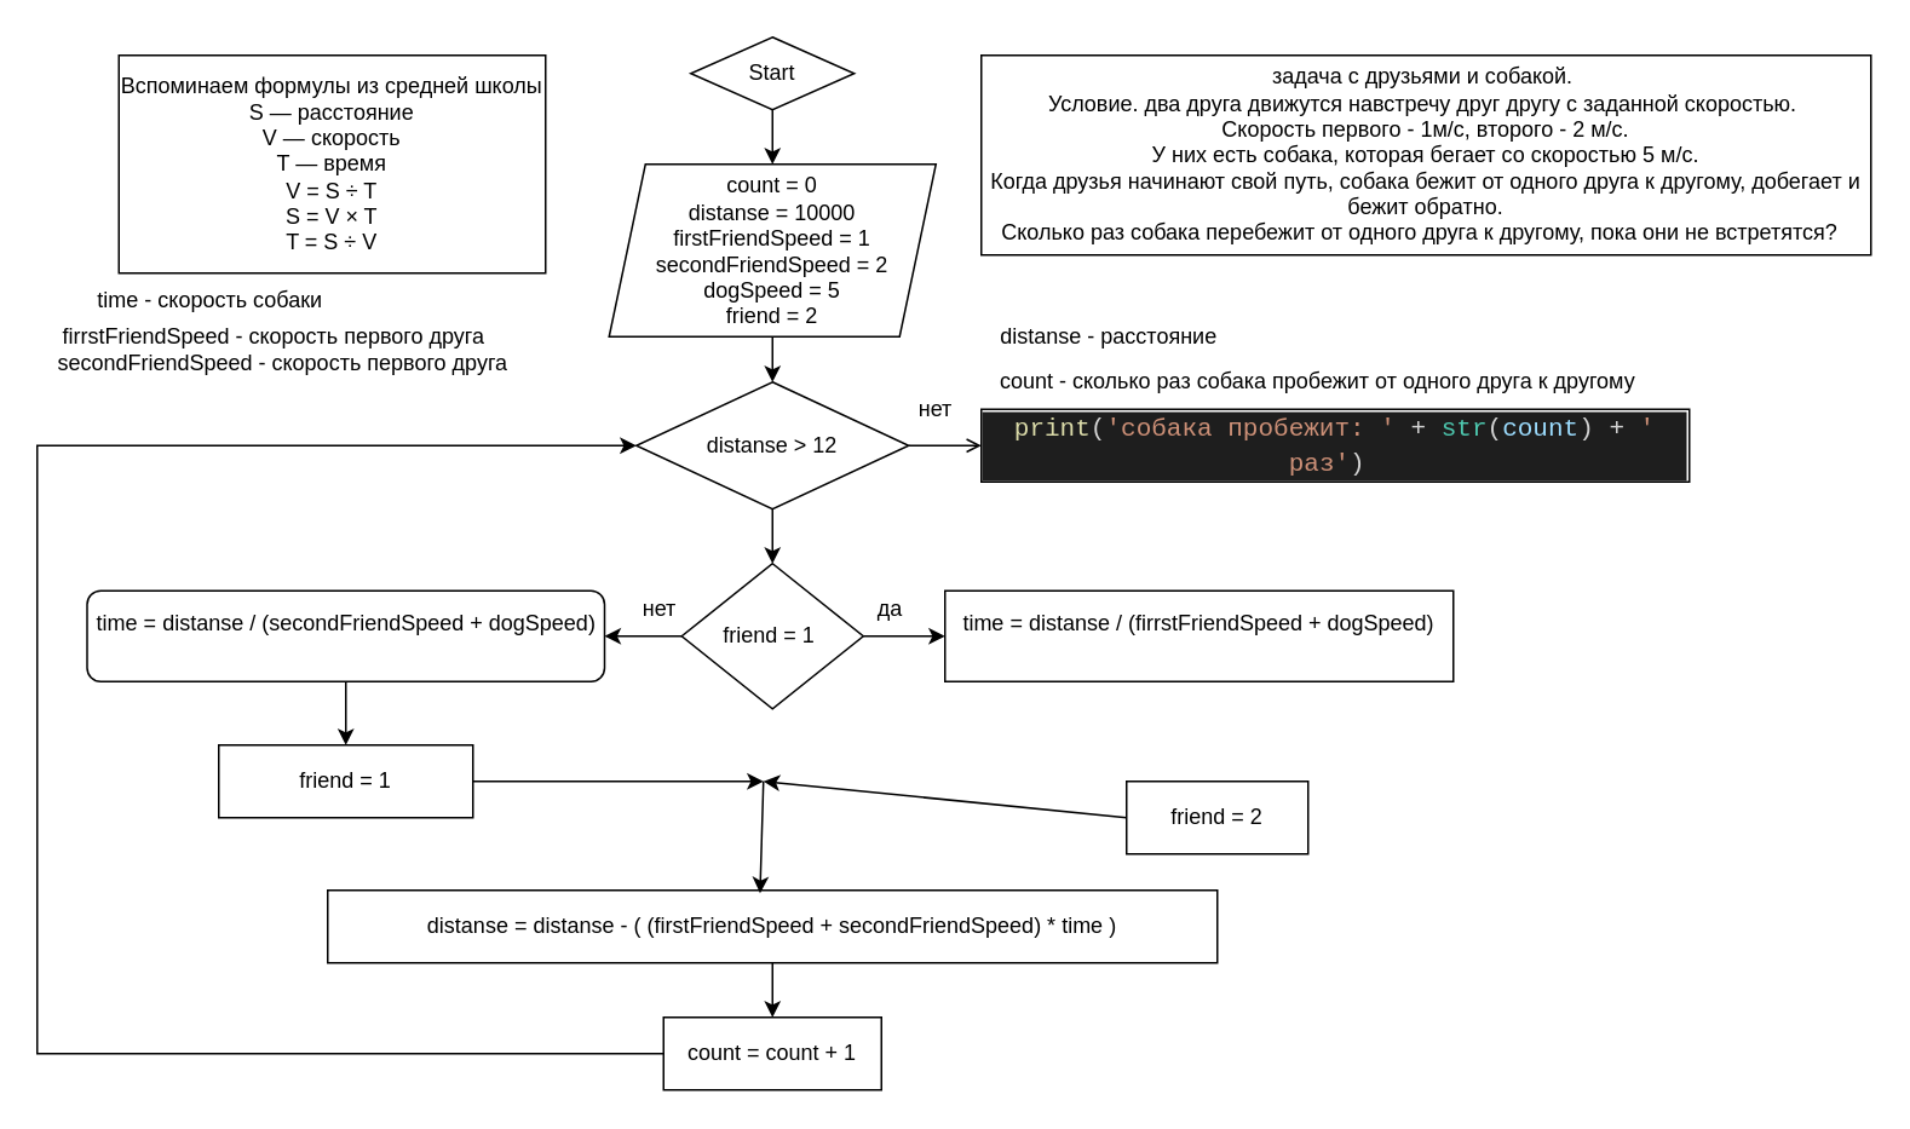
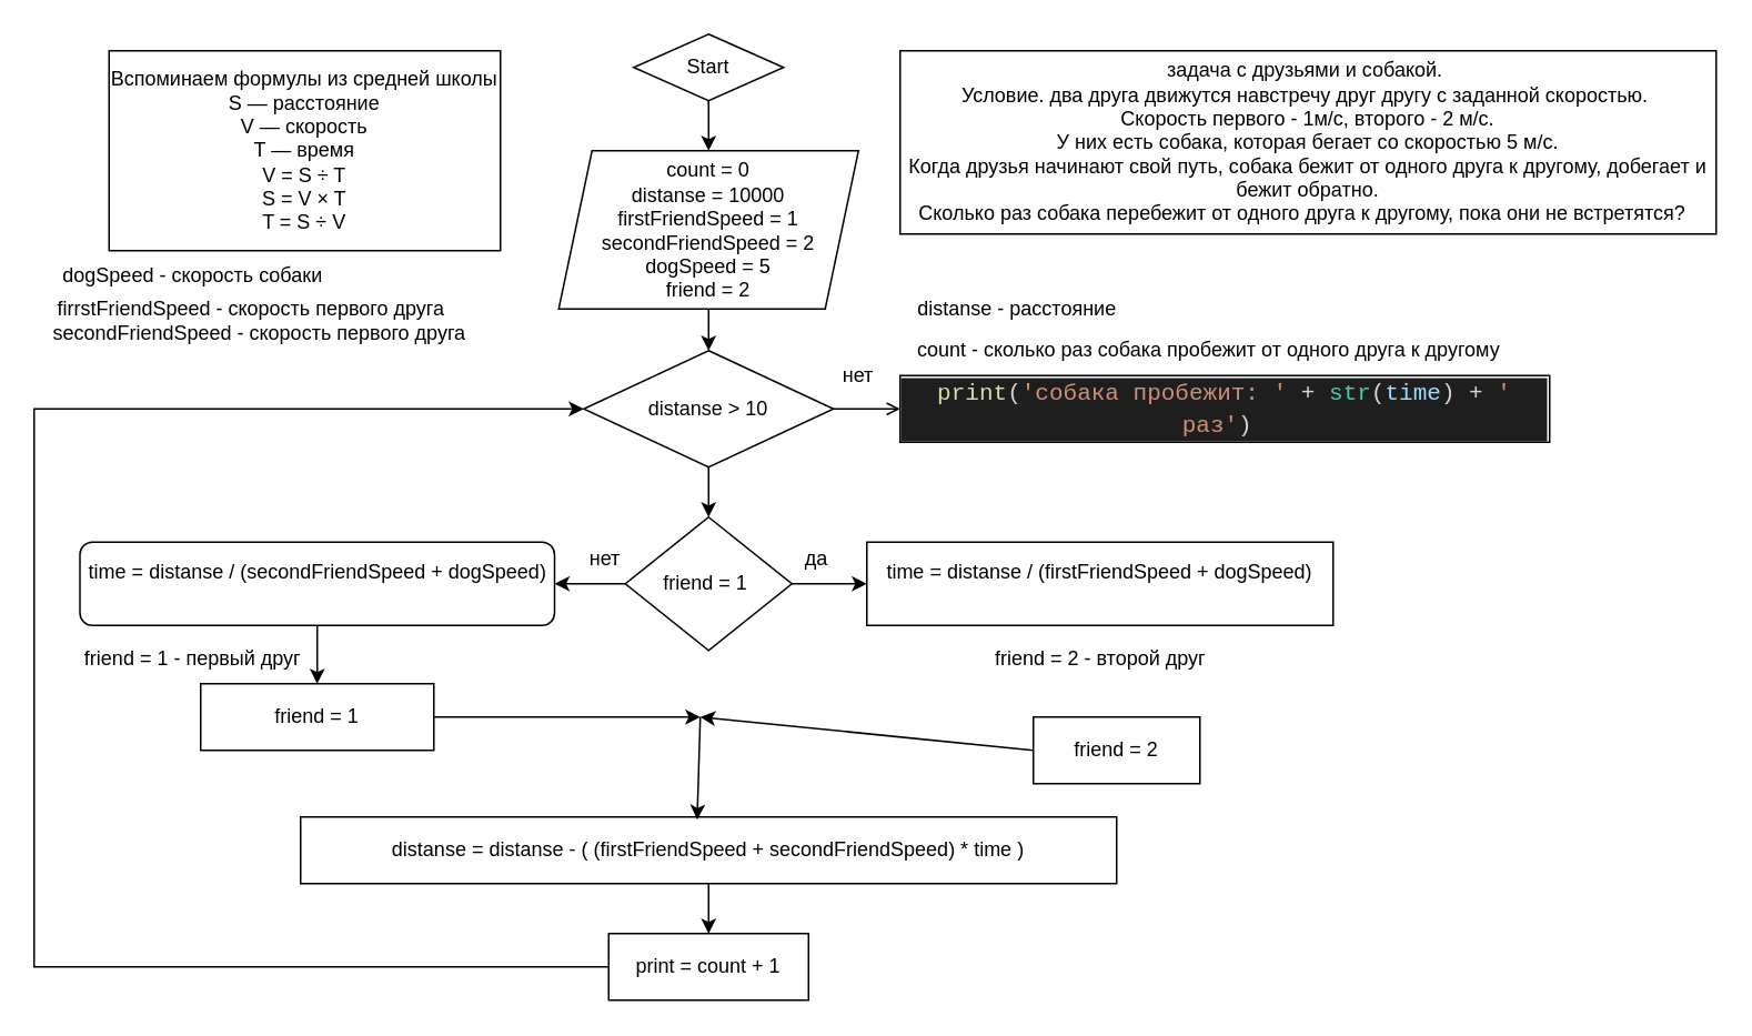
  <mxCell id="0" />
  <mxCell id="1" parent="0" />
  <mxCell id="2" value="Start" style="rhombus;whiteSpace=wrap;html=1;" parent="1" vertex="1"><mxGeometry x="380" y="20" width="90" height="40" as="geometry" /></mxCell>
- <mxCell id="3" value="distanse &amp;gt; 12" style="rhombus;whiteSpace=wrap;html=1;" parent="1" vertex="1"><mxGeometry x="350" y="210" width="150" height="70" as="geometry" /></mxCell>
+ <mxCell id="3" value="distanse &amp;gt; 10" style="rhombus;whiteSpace=wrap;html=1;" parent="1" vertex="1"><mxGeometry x="350" y="210" width="150" height="70" as="geometry" /></mxCell>
  <mxCell id="4" value="friend = 1&amp;nbsp;" style="rhombus;whiteSpace=wrap;html=1;" parent="1" vertex="1"><mxGeometry x="375" y="310" width="100" height="80" as="geometry" /></mxCell>
- <mxCell id="5" value="&lt;div style=&quot;color: rgb(212 , 212 , 212) ; background-color: rgb(30 , 30 , 30) ; font-family: &amp;#34;consolas&amp;#34; , &amp;#34;courier new&amp;#34; , monospace ; font-size: 14px ; line-height: 19px&quot;&gt;&lt;span style=&quot;color: #dcdcaa&quot;&gt;print&lt;/span&gt;(&lt;span style=&quot;color: #ce9178&quot;&gt;'собака пробежит: '&lt;/span&gt; + &lt;span style=&quot;color: #4ec9b0&quot;&gt;str&lt;/span&gt;(&lt;span style=&quot;color: #9cdcfe&quot;&gt;count&lt;/span&gt;) + &lt;span style=&quot;color: #ce9178&quot;&gt;' раз'&lt;/span&gt;)&amp;nbsp;&lt;/div&gt;" style="rounded=0;whiteSpace=wrap;html=1;" parent="1" vertex="1"><mxGeometry x="540" y="225" width="390" height="40" as="geometry" /></mxCell>
- <mxCell id="6" value="time = distanse / (firrstFriendSpeed + dogSpeed)&lt;br&gt;&amp;nbsp;" style="rounded=0;whiteSpace=wrap;html=1;" parent="1" vertex="1"><mxGeometry x="520" y="325" width="280" height="50" as="geometry" /></mxCell>
+ <mxCell id="5" value="&lt;div style=&quot;color: rgb(212 , 212 , 212) ; background-color: rgb(30 , 30 , 30) ; font-family: &amp;#34;consolas&amp;#34; , &amp;#34;courier new&amp;#34; , monospace ; font-size: 14px ; line-height: 19px&quot;&gt;&lt;span style=&quot;color: #dcdcaa&quot;&gt;print&lt;/span&gt;(&lt;span style=&quot;color: #ce9178&quot;&gt;'собака пробежит: '&lt;/span&gt; + &lt;span style=&quot;color: #4ec9b0&quot;&gt;str&lt;/span&gt;(&lt;span style=&quot;color: #9cdcfe&quot;&gt;time&lt;/span&gt;) + &lt;span style=&quot;color: #ce9178&quot;&gt;' раз'&lt;/span&gt;)&amp;nbsp;&lt;/div&gt;" style="rounded=0;whiteSpace=wrap;html=1;" parent="1" vertex="1"><mxGeometry x="540" y="225" width="390" height="40" as="geometry" /></mxCell>
+ <mxCell id="6" value="time = distanse / (firstFriendSpeed + dogSpeed)&lt;br&gt;&amp;nbsp;" style="rounded=0;whiteSpace=wrap;html=1;" parent="1" vertex="1"><mxGeometry x="520" y="325" width="280" height="50" as="geometry" /></mxCell>
  <mxCell id="7" value="time = distanse / (secondFriendSpeed&amp;nbsp;+ dogSpeed)&lt;br&gt;&amp;nbsp;" style="whiteSpace=wrap;html=1;rounded=1;" parent="1" vertex="1"><mxGeometry x="47.5" y="325" width="285" height="50" as="geometry" /></mxCell>
  <mxCell id="8" value="friend = 1" style="rounded=0;whiteSpace=wrap;html=1;" parent="1" vertex="1"><mxGeometry x="120" y="410" width="140" height="40" as="geometry" /></mxCell>
  <mxCell id="9" value="friend = 2" style="rounded=0;whiteSpace=wrap;html=1;" parent="1" vertex="1"><mxGeometry x="620" y="430" width="100" height="40" as="geometry" /></mxCell>
  <mxCell id="10" value="distanse = distanse - ( (firstFriendSpeed&amp;nbsp;+ secondFriendSpeed) * time )" style="rounded=0;whiteSpace=wrap;html=1;" parent="1" vertex="1"><mxGeometry x="180" y="490" width="490" height="40" as="geometry" /></mxCell>
- <mxCell id="11" value="count = count + 1" style="rounded=0;whiteSpace=wrap;html=1;" parent="1" vertex="1"><mxGeometry x="365" y="560" width="120" height="40" as="geometry" /></mxCell>
+ <mxCell id="11" value="print = count + 1" style="rounded=0;whiteSpace=wrap;html=1;" parent="1" vertex="1"><mxGeometry x="365" y="560" width="120" height="40" as="geometry" /></mxCell>
  <mxCell id="12" value="count = 0&lt;br&gt;distanse = 10000&lt;br&gt;firstFriendSpeed = 1&lt;br&gt;secondFriendSpeed = 2&lt;br&gt;dogSpeed = 5&lt;br&gt;friend = 2" style="shape=parallelogram;perimeter=parallelogramPerimeter;whiteSpace=wrap;html=1;fixedSize=1;" parent="1" vertex="1"><mxGeometry x="335" y="90" width="180" height="95" as="geometry" /></mxCell>
  <mxCell id="13" value="&lt;div&gt;Вспоминаем формулы из средней школы&lt;/div&gt;&lt;div&gt;S — расстояние&lt;/div&gt;&lt;div&gt;V — скорость&lt;/div&gt;&lt;div&gt;T — время&lt;/div&gt;&lt;div&gt;V = S ÷ T&lt;/div&gt;&lt;div&gt;S = V × T&lt;/div&gt;&lt;div&gt;T = S ÷ V&lt;/div&gt;" style="whiteSpace=wrap;html=1;" parent="1" vertex="1"><mxGeometry x="65" y="30" width="235" height="120" as="geometry" /></mxCell>
  <mxCell id="14" value="задача с друзьями и собакой.&amp;nbsp;&lt;br&gt;Условие. два друга движутся навстречу друг другу с заданной скоростью.&amp;nbsp;&lt;br&gt;Скорость первого - 1м/с, второго - 2 м/с. &lt;br&gt;У них есть собака, которая бегает со скоростью 5 м/с.&lt;br&gt;Когда друзья начинают свой путь, собака бежит от одного друга к другому, добегает и бежит обратно. &lt;br&gt;Сколько раз собака перебежит от одного друга к другому, пока они не встретятся?&amp;nbsp;&amp;nbsp;" style="rounded=0;whiteSpace=wrap;html=1;" parent="1" vertex="1"><mxGeometry x="540" y="30" width="490" height="110" as="geometry" /></mxCell>
  <mxCell id="15" value="" style="endArrow=classic;html=1;rounded=0;exitX=1;exitY=0.5;exitDx=0;exitDy=0;" parent="1" source="4" edge="1"><mxGeometry width="50" height="50" relative="1" as="geometry"><mxPoint x="400" y="310" as="sourcePoint" /><mxPoint x="520" y="350" as="targetPoint" /></mxGeometry></mxCell>
  <mxCell id="16" value="" style="endArrow=classic;html=1;rounded=0;exitX=0;exitY=0.5;exitDx=0;exitDy=0;entryX=1;entryY=0.5;entryDx=0;entryDy=0;" parent="1" source="4" target="7" edge="1"><mxGeometry width="50" height="50" relative="1" as="geometry"><mxPoint x="400" y="310" as="sourcePoint" /><mxPoint x="450" y="260" as="targetPoint" /></mxGeometry></mxCell>
  <mxCell id="17" value="" style="endArrow=classic;html=1;rounded=0;exitX=0.5;exitY=1;exitDx=0;exitDy=0;entryX=0.5;entryY=0;entryDx=0;entryDy=0;" parent="1" source="3" target="4" edge="1"><mxGeometry width="50" height="50" relative="1" as="geometry"><mxPoint x="400" y="310" as="sourcePoint" /><mxPoint x="450" y="260" as="targetPoint" /></mxGeometry></mxCell>
  <mxCell id="18" value="" style="endArrow=classic;html=1;rounded=0;exitX=0.5;exitY=1;exitDx=0;exitDy=0;entryX=0.5;entryY=0;entryDx=0;entryDy=0;" parent="1" source="12" target="3" edge="1"><mxGeometry width="50" height="50" relative="1" as="geometry"><mxPoint x="400" y="310" as="sourcePoint" /><mxPoint x="450" y="260" as="targetPoint" /></mxGeometry></mxCell>
  <mxCell id="19" value="" style="endArrow=classic;html=1;rounded=0;exitX=0.5;exitY=1;exitDx=0;exitDy=0;entryX=0.5;entryY=0;entryDx=0;entryDy=0;" parent="1" source="2" target="12" edge="1"><mxGeometry width="50" height="50" relative="1" as="geometry"><mxPoint x="400" y="310" as="sourcePoint" /><mxPoint x="450" y="260" as="targetPoint" /></mxGeometry></mxCell>
  <mxCell id="20" value="" style="endArrow=open;html=1;rounded=0;exitX=1;exitY=0.5;exitDx=0;exitDy=0;entryX=0;entryY=0.5;entryDx=0;entryDy=0;" parent="1" source="3" target="5" edge="1"><mxGeometry width="50" height="50" relative="1" as="geometry"><mxPoint x="400" y="310" as="sourcePoint" /><mxPoint x="450" y="260" as="targetPoint" /></mxGeometry></mxCell>
  <mxCell id="21" value="" style="endArrow=classic;html=1;rounded=0;exitX=0.5;exitY=1;exitDx=0;exitDy=0;entryX=0.5;entryY=0;entryDx=0;entryDy=0;" parent="1" source="7" target="8" edge="1"><mxGeometry width="50" height="50" relative="1" as="geometry"><mxPoint x="400" y="410" as="sourcePoint" /><mxPoint x="450" y="360" as="targetPoint" /></mxGeometry></mxCell>
  <mxCell id="22" value="" style="endArrow=classic;html=1;rounded=0;exitX=1;exitY=0.5;exitDx=0;exitDy=0;" parent="1" source="8" edge="1"><mxGeometry width="50" height="50" relative="1" as="geometry"><mxPoint x="400" y="410" as="sourcePoint" /><mxPoint x="420" y="430" as="targetPoint" /></mxGeometry></mxCell>
  <mxCell id="23" value="" style="endArrow=classic;html=1;rounded=0;exitX=0;exitY=0.5;exitDx=0;exitDy=0;" parent="1" source="9" edge="1"><mxGeometry width="50" height="50" relative="1" as="geometry"><mxPoint x="400" y="410" as="sourcePoint" /><mxPoint x="420" y="430" as="targetPoint" /></mxGeometry></mxCell>
  <mxCell id="24" value="" style="endArrow=classic;html=1;rounded=0;entryX=0.486;entryY=0.04;entryDx=0;entryDy=0;entryPerimeter=0;" parent="1" target="10" edge="1"><mxGeometry width="50" height="50" relative="1" as="geometry"><mxPoint x="420" y="430" as="sourcePoint" /><mxPoint x="450" y="360" as="targetPoint" /></mxGeometry></mxCell>
  <mxCell id="25" value="" style="endArrow=classic;html=1;rounded=0;exitX=0.5;exitY=1;exitDx=0;exitDy=0;" parent="1" source="10" edge="1"><mxGeometry width="50" height="50" relative="1" as="geometry"><mxPoint x="400" y="410" as="sourcePoint" /><mxPoint x="425" y="560" as="targetPoint" /></mxGeometry></mxCell>
  <mxCell id="26" value="нет" style="text;html=1;strokeColor=none;fillColor=none;align=center;verticalAlign=middle;whiteSpace=wrap;rounded=0;" parent="1" vertex="1"><mxGeometry x="485" y="210" width="60" height="30" as="geometry" /></mxCell>
  <mxCell id="27" value="да" style="text;html=1;strokeColor=none;fillColor=none;align=center;verticalAlign=middle;whiteSpace=wrap;rounded=0;" parent="1" vertex="1"><mxGeometry x="460" y="320" width="60" height="30" as="geometry" /></mxCell>
  <mxCell id="28" value="нет" style="text;html=1;strokeColor=none;fillColor=none;align=center;verticalAlign=middle;whiteSpace=wrap;rounded=0;" parent="1" vertex="1"><mxGeometry x="332.5" y="320" width="60" height="30" as="geometry" /></mxCell>
  <mxCell id="29" value="" style="endArrow=classic;html=1;rounded=0;exitX=0;exitY=0.5;exitDx=0;exitDy=0;entryX=0;entryY=0.5;entryDx=0;entryDy=0;" parent="1" source="11" target="3" edge="1"><mxGeometry width="50" height="50" relative="1" as="geometry"><mxPoint x="400" y="360" as="sourcePoint" /><mxPoint x="20" y="580" as="targetPoint" /><Array as="points"><mxPoint x="20" y="580" /><mxPoint x="20" y="245" /></Array></mxGeometry></mxCell>
  <mxCell id="30" value="&lt;span style=&quot;&quot;&gt;distanse - расстояние&lt;/span&gt;" style="text;html=1;align=center;verticalAlign=middle;resizable=0;points=[];autosize=1;strokeColor=none;fillColor=none;" parent="1" vertex="1"><mxGeometry x="540" y="170" width="140" height="30" as="geometry" /></mxCell>
  <mxCell id="31" value="&lt;span style=&quot;&quot;&gt;count - сколько раз собака пробежит от одного друга к другому&lt;/span&gt;" style="text;html=1;align=center;verticalAlign=middle;resizable=0;points=[];autosize=1;strokeColor=none;fillColor=none;" parent="1" vertex="1"><mxGeometry x="540" y="195" width="370" height="30" as="geometry" /></mxCell>
  <mxCell id="32" value="&lt;span style=&quot;&quot;&gt;firrstFriendSpeed - скорость первого друга&lt;/span&gt;" style="text;html=1;align=center;verticalAlign=middle;resizable=0;points=[];autosize=1;strokeColor=none;fillColor=none;" parent="1" vertex="1"><mxGeometry x="20" y="170" width="260" height="30" as="geometry" /></mxCell>
  <mxCell id="33" value="&lt;span style=&quot;&quot;&gt;secondFriendSpeed - скорость первого друга&lt;/span&gt;" style="text;html=1;align=center;verticalAlign=middle;resizable=0;points=[];autosize=1;strokeColor=none;fillColor=none;" parent="1" vertex="1"><mxGeometry x="20" y="185" width="270" height="30" as="geometry" /></mxCell>
- <mxCell id="36" value="&lt;span style=&quot;&quot;&gt;time - скорость собаки&lt;/span&gt;" style="text;html=1;align=center;verticalAlign=middle;resizable=0;points=[];autosize=1;strokeColor=none;fillColor=none;" parent="1" vertex="1"><mxGeometry x="25" y="150" width="180" height="30" as="geometry" /></mxCell>
+ <mxCell id="34" value="&lt;span style=&quot;&quot;&gt;friend = 1 - первый друг&lt;/span&gt;" style="text;html=1;align=center;verticalAlign=middle;resizable=0;points=[];autosize=1;strokeColor=none;fillColor=none;" parent="1" vertex="1"><mxGeometry x="40" y="380" width="150" height="30" as="geometry" /></mxCell>
+ <mxCell id="35" value="friend = 2 - второй друг" style="text;html=1;align=center;verticalAlign=middle;resizable=0;points=[];autosize=1;strokeColor=none;fillColor=none;" parent="1" vertex="1"><mxGeometry x="585" y="380" width="150" height="30" as="geometry" /></mxCell>
+ <mxCell id="36" value="&lt;span style=&quot;&quot;&gt;dogSpeed - скорость собаки&lt;/span&gt;" style="text;html=1;align=center;verticalAlign=middle;resizable=0;points=[];autosize=1;strokeColor=none;fillColor=none;" parent="1" vertex="1"><mxGeometry x="25" y="150" width="180" height="30" as="geometry" /></mxCell>
